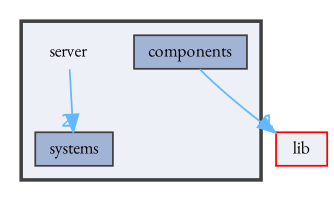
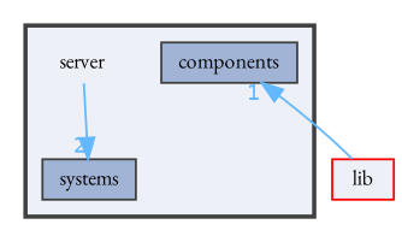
  digraph {
    compound=true
    fontname="EB Garamond"
    node [fontname="EB Garamond" fontsize=10 shape=box color=grey25 fillcolor="#a2b4d6" style=filled]
    edge [color=steelblue1 fontcolor=steelblue1 fontname="EB Garamond" fontsize=10 labeldistance=1.5 labelfontname=Helvetica labelfontsize=10]
    n1 [height=0.2 label=server shape=plaintext width=0.4 color="" fillcolor="" style=""]
    n2 [height=0.2 label=components width=0.4]
    n3 [height=0.2 label=systems width=0.4]
    n4 [color=red fillcolor="#edf0f7" height=0.2 label=lib width=0.4]
    subgraph cluster_1 {
      bgcolor="#edf0f7"
      fontsize=10
      pencolor=grey25
      style="filled,bold"
      n1
      n2
      n3
    }
    n1 -> n3 [headlabel=2]
-   n2 -> n4 [headlabel=1]
+   n4 -> n2 [headlabel=1]
  }
